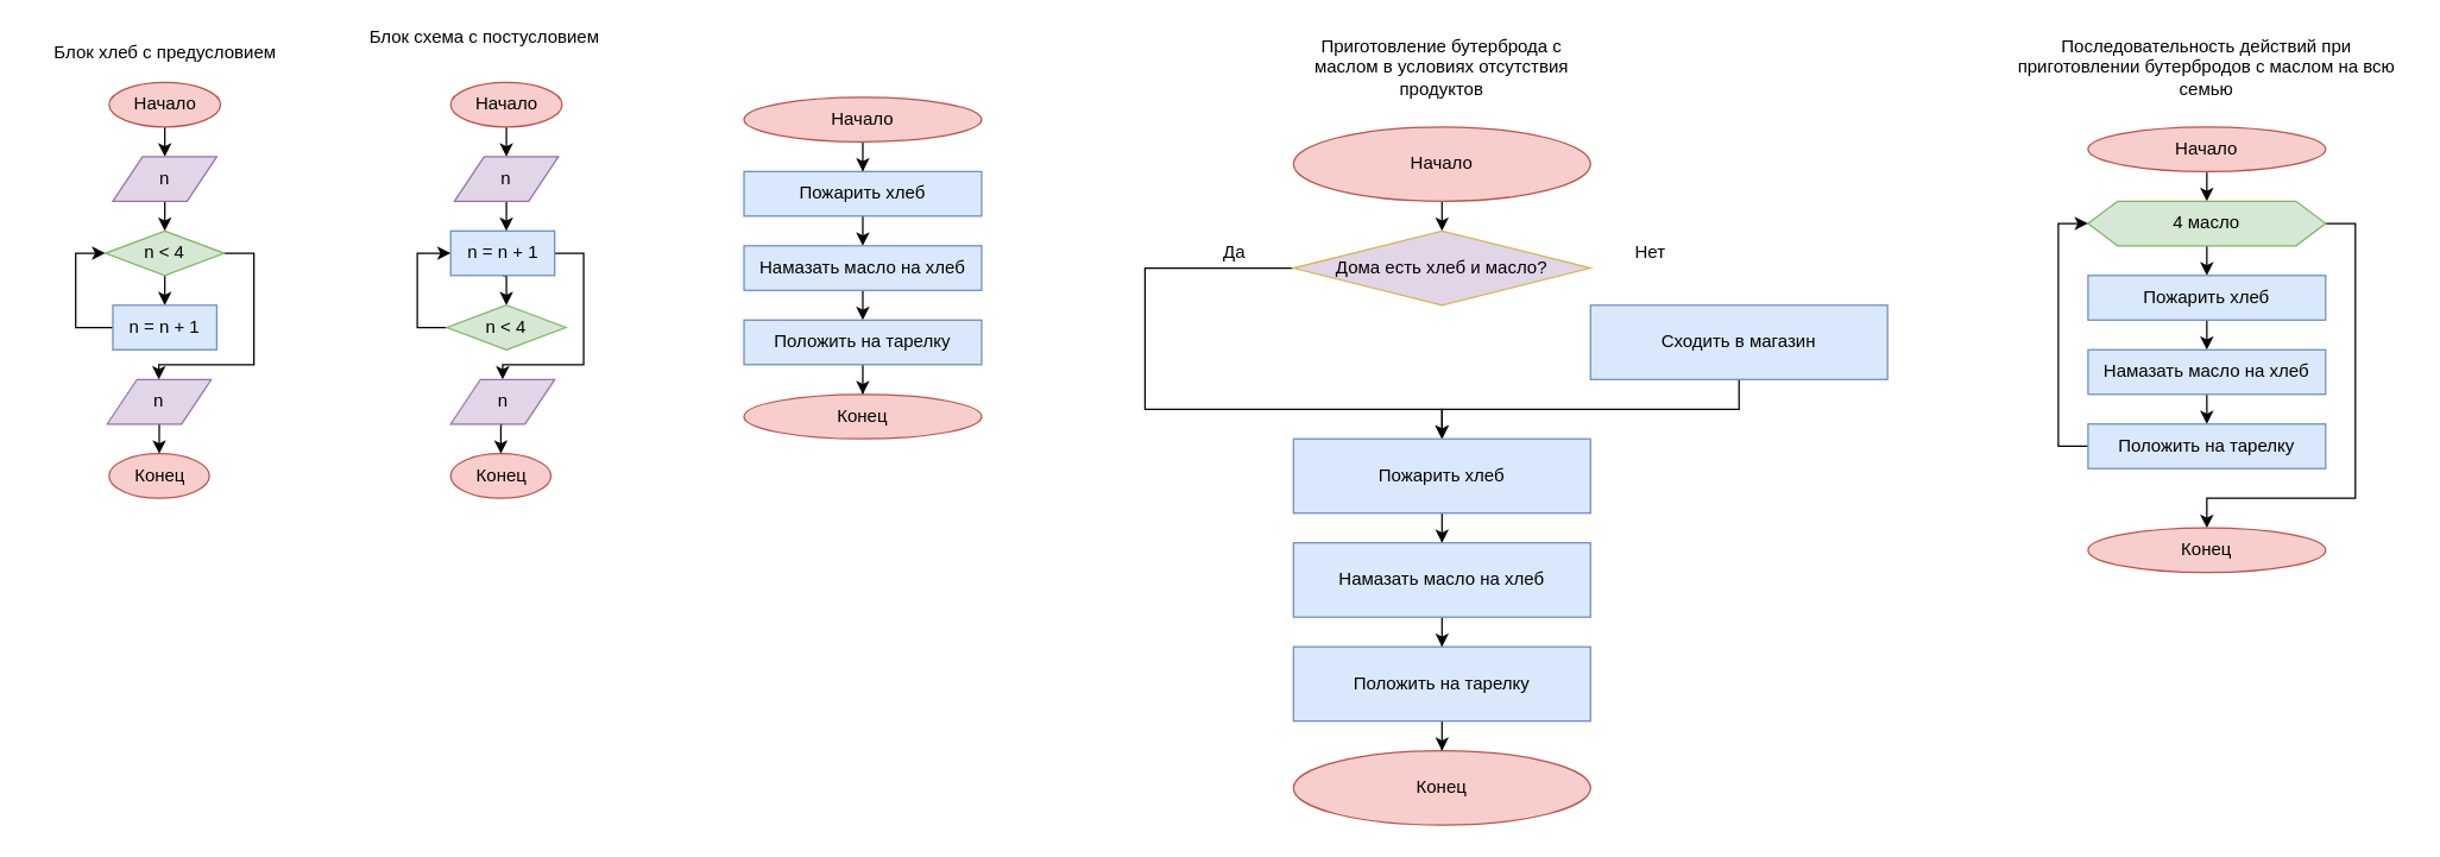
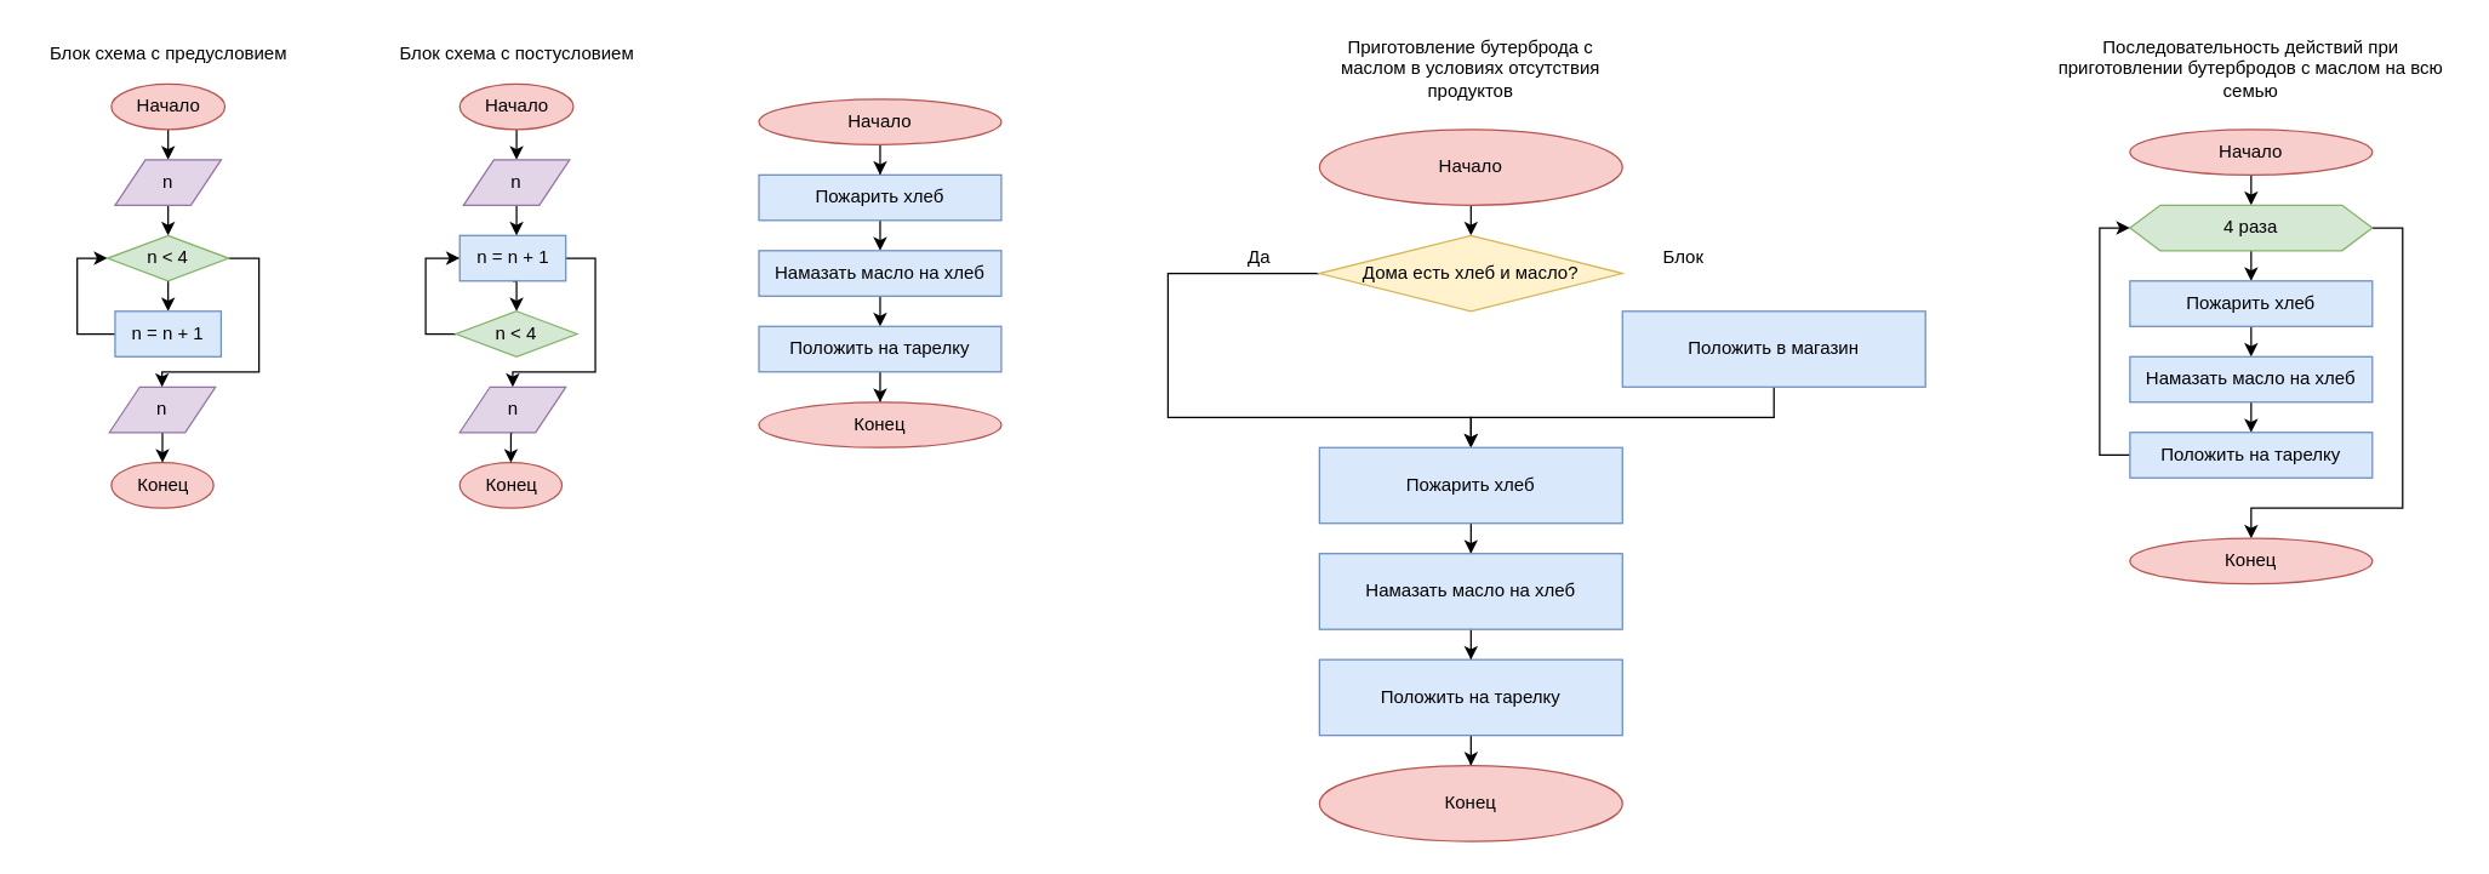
  <mxCell id="0" />
  <mxCell id="1" parent="0" />
  <mxCell id="2" style="edgeStyle=orthogonalEdgeStyle;rounded=0;orthogonalLoop=1;jettySize=auto;html=1;exitX=0.5;exitY=1;exitDx=0;exitDy=0;" parent="1" source="3" target="5" edge="1"><mxGeometry relative="1" as="geometry" /></mxCell>
  <mxCell id="3" value="Начало" style="ellipse;whiteSpace=wrap;html=1;fillColor=#f8cecc;strokeColor=#b85450;" parent="1" vertex="1"><mxGeometry x="500" y="65" width="160" height="30" as="geometry" /></mxCell>
  <mxCell id="4" style="edgeStyle=orthogonalEdgeStyle;rounded=0;orthogonalLoop=1;jettySize=auto;html=1;exitX=0.5;exitY=1;exitDx=0;exitDy=0;entryX=0.5;entryY=0;entryDx=0;entryDy=0;" parent="1" source="5" target="7" edge="1"><mxGeometry relative="1" as="geometry" /></mxCell>
  <mxCell id="5" value="&lt;div&gt;Пожарить хлеб&lt;/div&gt;" style="rounded=0;whiteSpace=wrap;html=1;fillColor=#dae8fc;strokeColor=#6c8ebf;" parent="1" vertex="1"><mxGeometry x="500" y="115" width="160" height="30" as="geometry" /></mxCell>
  <mxCell id="6" style="edgeStyle=orthogonalEdgeStyle;rounded=0;orthogonalLoop=1;jettySize=auto;html=1;exitX=0.5;exitY=1;exitDx=0;exitDy=0;entryX=0.5;entryY=0;entryDx=0;entryDy=0;" parent="1" source="7" target="9" edge="1"><mxGeometry relative="1" as="geometry" /></mxCell>
  <mxCell id="7" value="Намазать масло на хлеб" style="rounded=0;whiteSpace=wrap;html=1;fillColor=#dae8fc;strokeColor=#6c8ebf;" parent="1" vertex="1"><mxGeometry x="500" y="165" width="160" height="30" as="geometry" /></mxCell>
  <mxCell id="8" style="edgeStyle=orthogonalEdgeStyle;rounded=0;orthogonalLoop=1;jettySize=auto;html=1;exitX=0.5;exitY=1;exitDx=0;exitDy=0;" parent="1" source="9" target="10" edge="1"><mxGeometry relative="1" as="geometry" /></mxCell>
  <mxCell id="9" value="&lt;div&gt;Положить на тарелку&lt;/div&gt;" style="rounded=0;whiteSpace=wrap;html=1;fillColor=#dae8fc;strokeColor=#6c8ebf;" parent="1" vertex="1"><mxGeometry x="500" y="215" width="160" height="30" as="geometry" /></mxCell>
  <mxCell id="10" value="Конец" style="ellipse;whiteSpace=wrap;html=1;fillColor=#f8cecc;strokeColor=#b85450;" parent="1" vertex="1"><mxGeometry x="500" y="265" width="160" height="30" as="geometry" /></mxCell>
  <mxCell id="11" value="Приготовление бутерброда с маслом в условиях отсутствия продуктов" style="text;html=1;align=center;verticalAlign=middle;whiteSpace=wrap;rounded=0;" parent="1" vertex="1"><mxGeometry x="870" y="35" width="200" height="20" as="geometry" /></mxCell>
  <mxCell id="12" style="edgeStyle=orthogonalEdgeStyle;rounded=0;orthogonalLoop=1;jettySize=auto;html=1;exitX=0.5;exitY=1;exitDx=0;exitDy=0;entryX=0.5;entryY=0;entryDx=0;entryDy=0;" parent="1" source="13" target="15" edge="1"><mxGeometry relative="1" as="geometry" /></mxCell>
  <mxCell id="13" value="Начало" style="ellipse;whiteSpace=wrap;html=1;fillColor=#f8cecc;strokeColor=#b85450;" parent="1" vertex="1"><mxGeometry x="870" y="85" width="200" height="50" as="geometry" /></mxCell>
  <mxCell id="14" style="edgeStyle=orthogonalEdgeStyle;rounded=0;orthogonalLoop=1;jettySize=auto;html=1;exitX=0;exitY=0.5;exitDx=0;exitDy=0;entryX=0.5;entryY=0;entryDx=0;entryDy=0;" parent="1" source="15" target="21" edge="1"><mxGeometry relative="1" as="geometry"><mxPoint x="970" y="355" as="targetPoint" /><Array as="points"><mxPoint x="770" y="180" /><mxPoint x="770" y="275" /><mxPoint x="970" y="275" /></Array></mxGeometry></mxCell>
- <mxCell id="15" value="Дома есть хлеб и масло?" style="rhombus;whiteSpace=wrap;html=1;fillColor=#e1d5e7;strokeColor=#d6b656;" parent="1" vertex="1"><mxGeometry x="870" y="155" width="200" height="50" as="geometry" /></mxCell>
+ <mxCell id="15" value="Дома есть хлеб и масло?" style="rhombus;whiteSpace=wrap;html=1;fillColor=#fff2cc;strokeColor=#d6b656;" parent="1" vertex="1"><mxGeometry x="870" y="155" width="200" height="50" as="geometry" /></mxCell>
  <mxCell id="16" style="edgeStyle=orthogonalEdgeStyle;rounded=0;orthogonalLoop=1;jettySize=auto;html=1;exitX=0.5;exitY=1;exitDx=0;exitDy=0;entryX=0.5;entryY=0;entryDx=0;entryDy=0;" parent="1" source="17" target="21" edge="1"><mxGeometry relative="1" as="geometry"><mxPoint x="970" y="355" as="targetPoint" /><Array as="points"><mxPoint x="1170" y="275" /><mxPoint x="970" y="275" /></Array></mxGeometry></mxCell>
- <mxCell id="17" value="Сходить в магазин" style="rounded=0;whiteSpace=wrap;html=1;fillColor=#dae8fc;strokeColor=#6c8ebf;" parent="1" vertex="1"><mxGeometry x="1070" y="205" width="200" height="50" as="geometry" /></mxCell>
+ <mxCell id="17" value="Положить в магазин" style="rounded=0;whiteSpace=wrap;html=1;fillColor=#dae8fc;strokeColor=#6c8ebf;" parent="1" vertex="1"><mxGeometry x="1070" y="205" width="200" height="50" as="geometry" /></mxCell>
  <mxCell id="18" value="Да" style="text;html=1;align=center;verticalAlign=middle;resizable=0;points=[];autosize=1;strokeColor=none;fillColor=none;" parent="1" vertex="1"><mxGeometry x="810" y="155" width="40" height="30" as="geometry" /></mxCell>
- <mxCell id="19" value="Нет" style="text;html=1;align=center;verticalAlign=middle;resizable=0;points=[];autosize=1;strokeColor=none;fillColor=none;" parent="1" vertex="1"><mxGeometry x="1090" y="155" width="40" height="30" as="geometry" /></mxCell>
+ <mxCell id="19" value="Блок" style="text;html=1;align=center;verticalAlign=middle;resizable=0;points=[];autosize=1;strokeColor=none;fillColor=none;" parent="1" vertex="1"><mxGeometry x="1090" y="155" width="40" height="30" as="geometry" /></mxCell>
  <mxCell id="20" style="edgeStyle=orthogonalEdgeStyle;rounded=0;orthogonalLoop=1;jettySize=auto;html=1;" parent="1" source="21" target="23" edge="1"><mxGeometry relative="1" as="geometry" /></mxCell>
  <mxCell id="21" value="Пожарить хлеб" style="rounded=0;whiteSpace=wrap;html=1;fillColor=#dae8fc;strokeColor=#6c8ebf;" parent="1" vertex="1"><mxGeometry x="870" y="295" width="200" height="50" as="geometry" /></mxCell>
  <mxCell id="22" style="edgeStyle=orthogonalEdgeStyle;rounded=0;orthogonalLoop=1;jettySize=auto;html=1;" parent="1" source="23" target="25" edge="1"><mxGeometry relative="1" as="geometry" /></mxCell>
  <mxCell id="23" value="Намазать масло на хлеб" style="rounded=0;whiteSpace=wrap;html=1;fillColor=#dae8fc;strokeColor=#6c8ebf;" parent="1" vertex="1"><mxGeometry x="870" y="365" width="200" height="50" as="geometry" /></mxCell>
  <mxCell id="24" style="edgeStyle=orthogonalEdgeStyle;rounded=0;orthogonalLoop=1;jettySize=auto;html=1;" parent="1" source="25" target="26" edge="1"><mxGeometry relative="1" as="geometry" /></mxCell>
  <mxCell id="25" value="Положить на тарелку" style="rounded=0;whiteSpace=wrap;html=1;fillColor=#dae8fc;strokeColor=#6c8ebf;" parent="1" vertex="1"><mxGeometry x="870" y="435" width="200" height="50" as="geometry" /></mxCell>
  <mxCell id="26" value="Конец" style="ellipse;whiteSpace=wrap;html=1;fillColor=#f8cecc;strokeColor=#b85450;" parent="1" vertex="1"><mxGeometry x="870" y="505" width="200" height="50" as="geometry" /></mxCell>
  <mxCell id="27" value="Последовательность действий при приготовлении бутербродов с маслом на всю семью" style="text;html=1;align=center;verticalAlign=middle;whiteSpace=wrap;rounded=0;" parent="1" vertex="1"><mxGeometry x="1350" y="35" width="270" height="20" as="geometry" /></mxCell>
  <mxCell id="28" style="edgeStyle=orthogonalEdgeStyle;rounded=0;orthogonalLoop=1;jettySize=auto;html=1;exitX=0.5;exitY=1;exitDx=0;exitDy=0;entryX=0.5;entryY=0;entryDx=0;entryDy=0;" parent="1" source="29" target="32" edge="1"><mxGeometry relative="1" as="geometry" /></mxCell>
  <mxCell id="29" value="Начало" style="ellipse;whiteSpace=wrap;html=1;fillColor=#f8cecc;strokeColor=#b85450;" parent="1" vertex="1"><mxGeometry x="1405" y="85" width="160" height="30" as="geometry" /></mxCell>
  <mxCell id="30" style="edgeStyle=orthogonalEdgeStyle;rounded=0;orthogonalLoop=1;jettySize=auto;html=1;exitX=0.5;exitY=1;exitDx=0;exitDy=0;entryX=0.5;entryY=0;entryDx=0;entryDy=0;" parent="1" source="32" target="34" edge="1"><mxGeometry relative="1" as="geometry" /></mxCell>
  <mxCell id="31" style="edgeStyle=orthogonalEdgeStyle;rounded=0;orthogonalLoop=1;jettySize=auto;html=1;exitX=1;exitY=0.5;exitDx=0;exitDy=0;entryX=0.5;entryY=0;entryDx=0;entryDy=0;" parent="1" source="32" target="39" edge="1"><mxGeometry relative="1" as="geometry"><Array as="points"><mxPoint x="1585" y="150" /><mxPoint x="1585" y="335" /><mxPoint x="1485" y="335" /></Array></mxGeometry></mxCell>
- <mxCell id="32" value="4 масло" style="shape=hexagon;perimeter=hexagonPerimeter2;whiteSpace=wrap;html=1;fixedSize=1;fillColor=#d5e8d4;strokeColor=#82b366;" parent="1" vertex="1"><mxGeometry x="1405" y="135" width="160" height="30" as="geometry" /></mxCell>
+ <mxCell id="32" value="4 раза" style="shape=hexagon;perimeter=hexagonPerimeter2;whiteSpace=wrap;html=1;fixedSize=1;fillColor=#d5e8d4;strokeColor=#82b366;" parent="1" vertex="1"><mxGeometry x="1405" y="135" width="160" height="30" as="geometry" /></mxCell>
  <mxCell id="33" style="edgeStyle=orthogonalEdgeStyle;rounded=0;orthogonalLoop=1;jettySize=auto;html=1;exitX=0.5;exitY=1;exitDx=0;exitDy=0;entryX=0.5;entryY=0;entryDx=0;entryDy=0;" parent="1" source="34" target="36" edge="1"><mxGeometry relative="1" as="geometry" /></mxCell>
  <mxCell id="34" value="&lt;div&gt;Пожарить хлеб&lt;/div&gt;" style="rounded=0;whiteSpace=wrap;html=1;fillColor=#dae8fc;strokeColor=#6c8ebf;" parent="1" vertex="1"><mxGeometry x="1405" y="185" width="160" height="30" as="geometry" /></mxCell>
  <mxCell id="35" style="edgeStyle=orthogonalEdgeStyle;rounded=0;orthogonalLoop=1;jettySize=auto;html=1;exitX=0.5;exitY=1;exitDx=0;exitDy=0;entryX=0.5;entryY=0;entryDx=0;entryDy=0;" parent="1" source="36" target="38" edge="1"><mxGeometry relative="1" as="geometry" /></mxCell>
  <mxCell id="36" value="Намазать масло на хлеб" style="rounded=0;whiteSpace=wrap;html=1;fillColor=#dae8fc;strokeColor=#6c8ebf;" parent="1" vertex="1"><mxGeometry x="1405" y="235" width="160" height="30" as="geometry" /></mxCell>
  <mxCell id="37" style="edgeStyle=orthogonalEdgeStyle;rounded=0;orthogonalLoop=1;jettySize=auto;html=1;exitX=0;exitY=0.5;exitDx=0;exitDy=0;entryX=0;entryY=0.5;entryDx=0;entryDy=0;" parent="1" source="38" target="32" edge="1"><mxGeometry relative="1" as="geometry" /></mxCell>
  <mxCell id="38" value="&lt;div&gt;Положить на тарелку&lt;/div&gt;" style="rounded=0;whiteSpace=wrap;html=1;fillColor=#dae8fc;strokeColor=#6c8ebf;" parent="1" vertex="1"><mxGeometry x="1405" y="285" width="160" height="30" as="geometry" /></mxCell>
  <mxCell id="39" value="Конец" style="ellipse;whiteSpace=wrap;html=1;fillColor=#f8cecc;strokeColor=#b85450;" parent="1" vertex="1"><mxGeometry x="1405" y="355" width="160" height="30" as="geometry" /></mxCell>
  <mxCell id="40" style="edgeStyle=orthogonalEdgeStyle;rounded=0;orthogonalLoop=1;jettySize=auto;html=1;exitX=0.5;exitY=1;exitDx=0;exitDy=0;entryX=0.5;entryY=0;entryDx=0;entryDy=0;" parent="1" source="41" target="50" edge="1"><mxGeometry relative="1" as="geometry" /></mxCell>
  <mxCell id="41" value="Начало" style="ellipse;whiteSpace=wrap;html=1;fillColor=#f8cecc;strokeColor=#b85450;" parent="1" vertex="1"><mxGeometry x="72.5" y="55" width="75" height="30" as="geometry" /></mxCell>
  <mxCell id="42" style="edgeStyle=orthogonalEdgeStyle;rounded=0;orthogonalLoop=1;jettySize=auto;html=1;exitX=0.5;exitY=1;exitDx=0;exitDy=0;entryX=0.5;entryY=0;entryDx=0;entryDy=0;" parent="1" target="44" edge="1"><mxGeometry relative="1" as="geometry"><mxPoint x="110" y="185" as="sourcePoint" /></mxGeometry></mxCell>
  <mxCell id="43" style="edgeStyle=orthogonalEdgeStyle;rounded=0;orthogonalLoop=1;jettySize=auto;html=1;exitX=0;exitY=0.5;exitDx=0;exitDy=0;entryX=0;entryY=0.5;entryDx=0;entryDy=0;" parent="1" source="44" target="63" edge="1"><mxGeometry relative="1" as="geometry" /></mxCell>
  <mxCell id="44" value="&lt;div&gt;n = n&amp;nbsp;&lt;span style=&quot;background-color: initial;&quot;&gt;+ 1&lt;/span&gt;&lt;/div&gt;" style="rounded=0;whiteSpace=wrap;html=1;fillColor=#dae8fc;strokeColor=#6c8ebf;" parent="1" vertex="1"><mxGeometry x="75" y="205" width="70" height="30" as="geometry" /></mxCell>
  <mxCell id="45" value="Конец" style="ellipse;whiteSpace=wrap;html=1;fillColor=#f8cecc;strokeColor=#b85450;" parent="1" vertex="1"><mxGeometry x="72.5" y="305" width="67.5" height="30" as="geometry" /></mxCell>
- <mxCell id="46" value="Блок хлеб с предусловием" style="text;html=1;align=center;verticalAlign=middle;resizable=0;points=[];autosize=1;strokeColor=none;fillColor=none;" parent="1" vertex="1"><mxGeometry x="20" y="20" width="180" height="30" as="geometry" /></mxCell>
+ <mxCell id="46" value="Блок схема с предусловием" style="text;html=1;align=center;verticalAlign=middle;resizable=0;points=[];autosize=1;strokeColor=none;fillColor=none;" parent="1" vertex="1"><mxGeometry x="20" y="20" width="180" height="30" as="geometry" /></mxCell>
  <mxCell id="47" style="edgeStyle=orthogonalEdgeStyle;rounded=0;orthogonalLoop=1;jettySize=auto;html=1;exitX=0.5;exitY=1;exitDx=0;exitDy=0;entryX=0.5;entryY=0;entryDx=0;entryDy=0;" parent="1" source="48" target="45" edge="1"><mxGeometry relative="1" as="geometry" /></mxCell>
  <mxCell id="48" value="n" style="shape=parallelogram;perimeter=parallelogramPerimeter;whiteSpace=wrap;html=1;fixedSize=1;fillColor=#e1d5e7;strokeColor=#9673a6;" parent="1" vertex="1"><mxGeometry x="71.25" y="255" width="70" height="30" as="geometry" /></mxCell>
  <mxCell id="49" style="edgeStyle=orthogonalEdgeStyle;rounded=0;orthogonalLoop=1;jettySize=auto;html=1;exitX=0.5;exitY=1;exitDx=0;exitDy=0;entryX=0.5;entryY=0;entryDx=0;entryDy=0;" parent="1" source="50" edge="1"><mxGeometry relative="1" as="geometry"><mxPoint x="110" y="155" as="targetPoint" /></mxGeometry></mxCell>
  <mxCell id="50" value="n" style="shape=parallelogram;perimeter=parallelogramPerimeter;whiteSpace=wrap;html=1;fixedSize=1;fillColor=#e1d5e7;strokeColor=#9673a6;" parent="1" vertex="1"><mxGeometry x="75" y="105" width="70" height="30" as="geometry" /></mxCell>
  <mxCell id="51" style="edgeStyle=orthogonalEdgeStyle;rounded=0;orthogonalLoop=1;jettySize=auto;html=1;exitX=0.5;exitY=1;exitDx=0;exitDy=0;entryX=0.5;entryY=0;entryDx=0;entryDy=0;" parent="1" source="52" target="61" edge="1"><mxGeometry relative="1" as="geometry" /></mxCell>
  <mxCell id="52" value="Начало" style="ellipse;whiteSpace=wrap;html=1;fillColor=#f8cecc;strokeColor=#b85450;" parent="1" vertex="1"><mxGeometry x="302.5" y="55" width="75" height="30" as="geometry" /></mxCell>
  <mxCell id="53" style="edgeStyle=orthogonalEdgeStyle;rounded=0;orthogonalLoop=1;jettySize=auto;html=1;exitX=0.5;exitY=1;exitDx=0;exitDy=0;entryX=0.5;entryY=0;entryDx=0;entryDy=0;" parent="1" source="55" edge="1"><mxGeometry relative="1" as="geometry"><mxPoint x="340" y="205" as="targetPoint" /></mxGeometry></mxCell>
  <mxCell id="54" style="edgeStyle=orthogonalEdgeStyle;rounded=0;orthogonalLoop=1;jettySize=auto;html=1;exitX=1;exitY=0.5;exitDx=0;exitDy=0;entryX=0.5;entryY=0;entryDx=0;entryDy=0;" parent="1" source="55" target="59" edge="1"><mxGeometry relative="1" as="geometry"><Array as="points"><mxPoint x="392" y="170" /><mxPoint x="392" y="245" /><mxPoint x="338" y="245" /></Array></mxGeometry></mxCell>
  <mxCell id="55" value="&lt;div&gt;n = n&amp;nbsp;&lt;span style=&quot;background-color: initial;&quot;&gt;+ 1&lt;/span&gt;&lt;/div&gt;" style="rounded=0;whiteSpace=wrap;html=1;fillColor=#dae8fc;strokeColor=#6c8ebf;" parent="1" vertex="1"><mxGeometry x="302.5" y="155" width="70" height="30" as="geometry" /></mxCell>
  <mxCell id="56" value="Конец" style="ellipse;whiteSpace=wrap;html=1;fillColor=#f8cecc;strokeColor=#b85450;" parent="1" vertex="1"><mxGeometry x="302.5" y="305" width="67.5" height="30" as="geometry" /></mxCell>
- <mxCell id="57" value="Блок схема с постусловием" style="text;html=1;align=center;verticalAlign=middle;resizable=0;points=[];autosize=1;strokeColor=none;fillColor=none;" parent="1" vertex="1"><mxGeometry x="235" y="10" width="180" height="30" as="geometry" /></mxCell>
+ <mxCell id="57" value="Блок схема с постусловием" style="text;html=1;align=center;verticalAlign=middle;resizable=0;points=[];autosize=1;strokeColor=none;fillColor=none;" parent="1" vertex="1"><mxGeometry x="250" y="20" width="180" height="30" as="geometry" /></mxCell>
  <mxCell id="58" style="edgeStyle=orthogonalEdgeStyle;rounded=0;orthogonalLoop=1;jettySize=auto;html=1;exitX=0.5;exitY=1;exitDx=0;exitDy=0;entryX=0.5;entryY=0;entryDx=0;entryDy=0;" parent="1" source="59" target="56" edge="1"><mxGeometry relative="1" as="geometry" /></mxCell>
  <mxCell id="59" value="n" style="shape=parallelogram;perimeter=parallelogramPerimeter;whiteSpace=wrap;html=1;fixedSize=1;fillColor=#e1d5e7;strokeColor=#9673a6;" parent="1" vertex="1"><mxGeometry x="302.5" y="255" width="70" height="30" as="geometry" /></mxCell>
  <mxCell id="60" value="" style="edgeStyle=orthogonalEdgeStyle;rounded=0;orthogonalLoop=1;jettySize=auto;html=1;" parent="1" source="61" target="55" edge="1"><mxGeometry relative="1" as="geometry"><Array as="points"><mxPoint x="338" y="155" /><mxPoint x="338" y="155" /></Array></mxGeometry></mxCell>
  <mxCell id="61" value="n" style="shape=parallelogram;perimeter=parallelogramPerimeter;whiteSpace=wrap;html=1;fixedSize=1;fillColor=#e1d5e7;strokeColor=#9673a6;" parent="1" vertex="1"><mxGeometry x="305" y="105" width="70" height="30" as="geometry" /></mxCell>
  <mxCell id="62" style="edgeStyle=orthogonalEdgeStyle;rounded=0;orthogonalLoop=1;jettySize=auto;html=1;exitX=1;exitY=0.5;exitDx=0;exitDy=0;" parent="1" source="63" target="48" edge="1"><mxGeometry relative="1" as="geometry"><Array as="points"><mxPoint x="170" y="170" /><mxPoint x="170" y="245" /><mxPoint x="106" y="245" /></Array></mxGeometry></mxCell>
  <mxCell id="63" value="n &amp;lt; 4" style="rhombus;whiteSpace=wrap;html=1;fillColor=#d5e8d4;strokeColor=#82b366;" parent="1" vertex="1"><mxGeometry x="70" y="155" width="80" height="30" as="geometry" /></mxCell>
  <mxCell id="64" style="edgeStyle=orthogonalEdgeStyle;rounded=0;orthogonalLoop=1;jettySize=auto;html=1;exitX=0;exitY=0.5;exitDx=0;exitDy=0;entryX=0;entryY=0.5;entryDx=0;entryDy=0;" parent="1" source="65" target="55" edge="1"><mxGeometry relative="1" as="geometry" /></mxCell>
  <mxCell id="65" value="n &amp;lt; 4" style="rhombus;whiteSpace=wrap;html=1;fillColor=#d5e8d4;strokeColor=#82b366;" parent="1" vertex="1"><mxGeometry x="300" y="205" width="80" height="30" as="geometry" /></mxCell>
